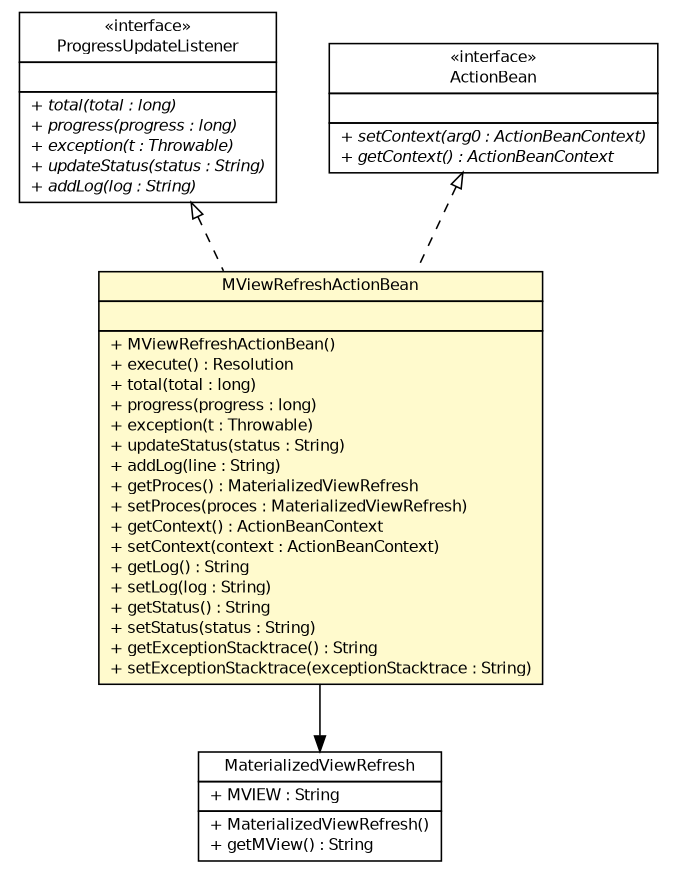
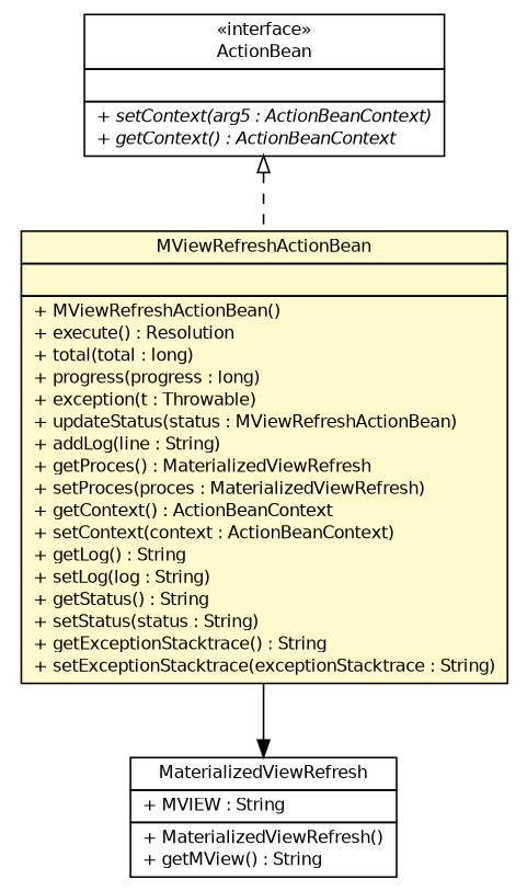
  digraph {
    nodesep=0.25
    ranksep=0.5
    node [fontcolor=black fontname=Helvetica fontsize=10.0 shape=plaintext]
    edge [fontname=Helvetica fontsize=10 headport=p labelfontname=Helvetica labelfontsize=10 tailport=p arrowtail=empty dir=back style=dashed]
-   n1 [label=<<table title="nl.b3p.brmo.service.stripes.MViewRefreshActionBean" border="0" cellborder="1" cellspacing="0" cellpadding="2" port="p" bgcolor="lemonChiffon" href="./MViewRefreshActionBean.html"> 		<tr><td><table border="0" cellspacing="0" cellpadding="1"> <tr><td align="center" balign="center"> MViewRefreshActionBean </td></tr> 		</table></td></tr> 		<tr><td><table border="0" cellspacing="0" cellpadding="1"> <tr><td align="left" balign="left">  </td></tr> 		</table></td></tr> 		<tr><td><table border="0" cellspacing="0" cellpadding="1"> <tr><td align="left" balign="left"> + MViewRefreshActionBean() </td></tr> <tr><td align="left" balign="left"> + execute() : Resolution </td></tr> <tr><td align="left" balign="left"> + total(total : long) </td></tr> <tr><td align="left" balign="left"> + progress(progress : long) </td></tr> <tr><td align="left" balign="left"> + exception(t : Throwable) </td></tr> <tr><td align="left" balign="left"> + updateStatus(status : String) </td></tr> <tr><td align="left" balign="left"> + addLog(line : String) </td></tr> <tr><td align="left" balign="left"> + getProces() : MaterializedViewRefresh </td></tr> <tr><td align="left" balign="left"> + setProces(proces : MaterializedViewRefresh) </td></tr> <tr><td align="left" balign="left"> + getContext() : ActionBeanContext </td></tr> <tr><td align="left" balign="left"> + setContext(context : ActionBeanContext) </td></tr> <tr><td align="left" balign="left"> + getLog() : String </td></tr> <tr><td align="left" balign="left"> + setLog(log : String) </td></tr> <tr><td align="left" balign="left"> + getStatus() : String </td></tr> <tr><td align="left" balign="left"> + setStatus(status : String) </td></tr> <tr><td align="left" balign="left"> + getExceptionStacktrace() : String </td></tr> <tr><td align="left" balign="left"> + setExceptionStacktrace(exceptionStacktrace : String) </td></tr> 		</table></td></tr> 		</table>>]
+   n1 [label=<<table title="nl.b3p.brmo.service.stripes.MViewRefreshActionBean" border="0" cellborder="1" cellspacing="0" cellpadding="2" port="p" bgcolor="lemonChiffon" href="./MViewRefreshActionBean.html"> 		<tr><td><table border="0" cellspacing="0" cellpadding="1"> <tr><td align="center" balign="center"> MViewRefreshActionBean </td></tr> 		</table></td></tr> 		<tr><td><table border="0" cellspacing="0" cellpadding="1"> <tr><td align="left" balign="left">  </td></tr> 		</table></td></tr> 		<tr><td><table border="0" cellspacing="0" cellpadding="1"> <tr><td align="left" balign="left"> + MViewRefreshActionBean() </td></tr> <tr><td align="left" balign="left"> + execute() : Resolution </td></tr> <tr><td align="left" balign="left"> + total(total : long) </td></tr> <tr><td align="left" balign="left"> + progress(progress : long) </td></tr> <tr><td align="left" balign="left"> + exception(t : Throwable) </td></tr> <tr><td align="left" balign="left"> + updateStatus(status : MViewRefreshActionBean) </td></tr> <tr><td align="left" balign="left"> + addLog(line : String) </td></tr> <tr><td align="left" balign="left"> + getProces() : MaterializedViewRefresh </td></tr> <tr><td align="left" balign="left"> + setProces(proces : MaterializedViewRefresh) </td></tr> <tr><td align="left" balign="left"> + getContext() : ActionBeanContext </td></tr> <tr><td align="left" balign="left"> + setContext(context : ActionBeanContext) </td></tr> <tr><td align="left" balign="left"> + getLog() : String </td></tr> <tr><td align="left" balign="left"> + setLog(log : String) </td></tr> <tr><td align="left" balign="left"> + getStatus() : String </td></tr> <tr><td align="left" balign="left"> + setStatus(status : String) </td></tr> <tr><td align="left" balign="left"> + getExceptionStacktrace() : String </td></tr> <tr><td align="left" balign="left"> + setExceptionStacktrace(exceptionStacktrace : String) </td></tr> 		</table></td></tr> 		</table>>]
    n2 [label=<<table title="nl.b3p.brmo.persistence.staging.MaterializedViewRefresh" border="0" cellborder="1" cellspacing="0" cellpadding="2" port="p"> 		<tr><td><table border="0" cellspacing="0" cellpadding="1"> <tr><td align="center" balign="center"> MaterializedViewRefresh </td></tr> 		</table></td></tr> 		<tr><td><table border="0" cellspacing="0" cellpadding="1"> <tr><td align="left" balign="left"> + MVIEW : String </td></tr> 		</table></td></tr> 		<tr><td><table border="0" cellspacing="0" cellpadding="1"> <tr><td align="left" balign="left"> + MaterializedViewRefresh() </td></tr> <tr><td align="left" balign="left"> + getMView() : String </td></tr> 		</table></td></tr> 		</table>>]
-   n3 [label=<<table title="nl.b3p.brmo.service.scanner.ProgressUpdateListener" border="0" cellborder="1" cellspacing="0" cellpadding="2" port="p" href="../scanner/ProgressUpdateListener.html"> 		<tr><td><table border="0" cellspacing="0" cellpadding="1"> <tr><td align="center" balign="center"> &#171;interface&#187; </td></tr> <tr><td align="center" balign="center"> ProgressUpdateListener </td></tr> 		</table></td></tr> 		<tr><td><table border="0" cellspacing="0" cellpadding="1"> <tr><td align="left" balign="left">  </td></tr> 		</table></td></tr> 		<tr><td><table border="0" cellspacing="0" cellpadding="1"> <tr><td align="left" balign="left"><font face="Helvetica-Oblique" point-size="10.0"> + total(total : long) </font></td></tr> <tr><td align="left" balign="left"><font face="Helvetica-Oblique" point-size="10.0"> + progress(progress : long) </font></td></tr> <tr><td align="left" balign="left"><font face="Helvetica-Oblique" point-size="10.0"> + exception(t : Throwable) </font></td></tr> <tr><td align="left" balign="left"><font face="Helvetica-Oblique" point-size="10.0"> + updateStatus(status : String) </font></td></tr> <tr><td align="left" balign="left"><font face="Helvetica-Oblique" point-size="10.0"> + addLog(log : String) </font></td></tr> 		</table></td></tr> 		</table>>]
-   n4 [label=<<table title="net.sourceforge.stripes.action.ActionBean" border="0" cellborder="1" cellspacing="0" cellpadding="2" port="p"> 		<tr><td><table border="0" cellspacing="0" cellpadding="1"> <tr><td align="center" balign="center"> &#171;interface&#187; </td></tr> <tr><td align="center" balign="center"> ActionBean </td></tr> 		</table></td></tr> 		<tr><td><table border="0" cellspacing="0" cellpadding="1"> <tr><td align="left" balign="left">  </td></tr> 		</table></td></tr> 		<tr><td><table border="0" cellspacing="0" cellpadding="1"> <tr><td align="left" balign="left"><font face="Helvetica-Oblique" point-size="10.0"> + setContext(arg0 : ActionBeanContext) </font></td></tr> <tr><td align="left" balign="left"><font face="Helvetica-Oblique" point-size="10.0"> + getContext() : ActionBeanContext </font></td></tr> 		</table></td></tr> 		</table>>]
+   n4 [label=<<table title="net.sourceforge.stripes.action.ActionBean" border="0" cellborder="1" cellspacing="0" cellpadding="2" port="p"> 		<tr><td><table border="0" cellspacing="0" cellpadding="1"> <tr><td align="center" balign="center"> &#171;interface&#187; </td></tr> <tr><td align="center" balign="center"> ActionBean </td></tr> 		</table></td></tr> 		<tr><td><table border="0" cellspacing="0" cellpadding="1"> <tr><td align="left" balign="left">  </td></tr> 		</table></td></tr> 		<tr><td><table border="0" cellspacing="0" cellpadding="1"> <tr><td align="left" balign="left"><font face="Helvetica-Oblique" point-size="10.0"> + setContext(arg5 : ActionBeanContext) </font></td></tr> <tr><td align="left" balign="left"><font face="Helvetica-Oblique" point-size="10.0"> + getContext() : ActionBeanContext </font></td></tr> 		</table></td></tr> 		</table>>]
    n1 -> n2 [arrowhead=normal color=black fontcolor=black fontsize=10.0 arrowtail="" dir="" style=""]
-   n3 -> n1
    n4 -> n1
  }
